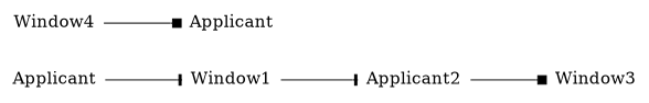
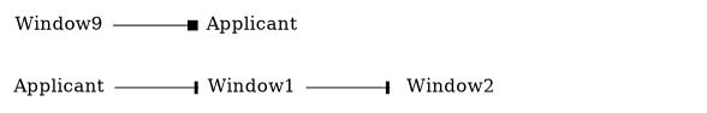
  digraph {
    compound=true
    rankdir=LR
    ranksep=1.0
    node [color=red fontsize=16 shape=none]
    edge [arrowhead=tee]
    n1 [color=brown label=Applicant shape=plaintext]
    n2 [label=Window1]
-   n3 [label=Applicant2]
+   n3 [label=Window2]
    n4 [label=Applicant shape=plaintext]
-   n5 [color=teal label=Window3]
-   n6 [label=Window4]
+   n6 [label=Window9]
    n1 -> n2
    n2 -> n3
-   n3 -> n5 [arrowhead=box]
    n6 -> n4 [arrowhead=box]
  }
